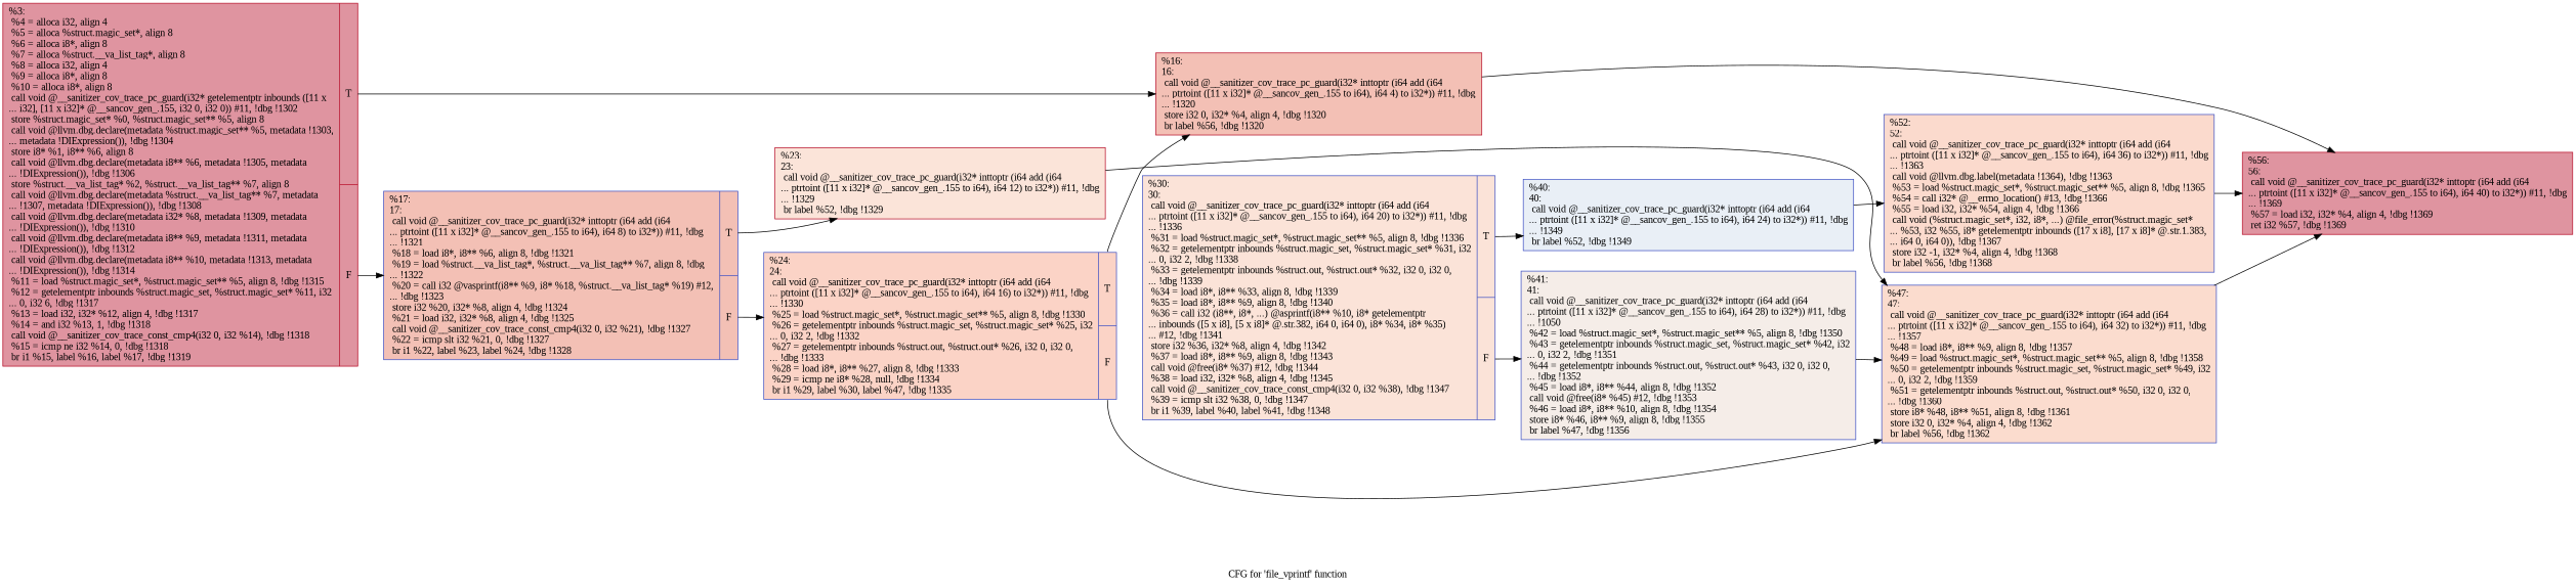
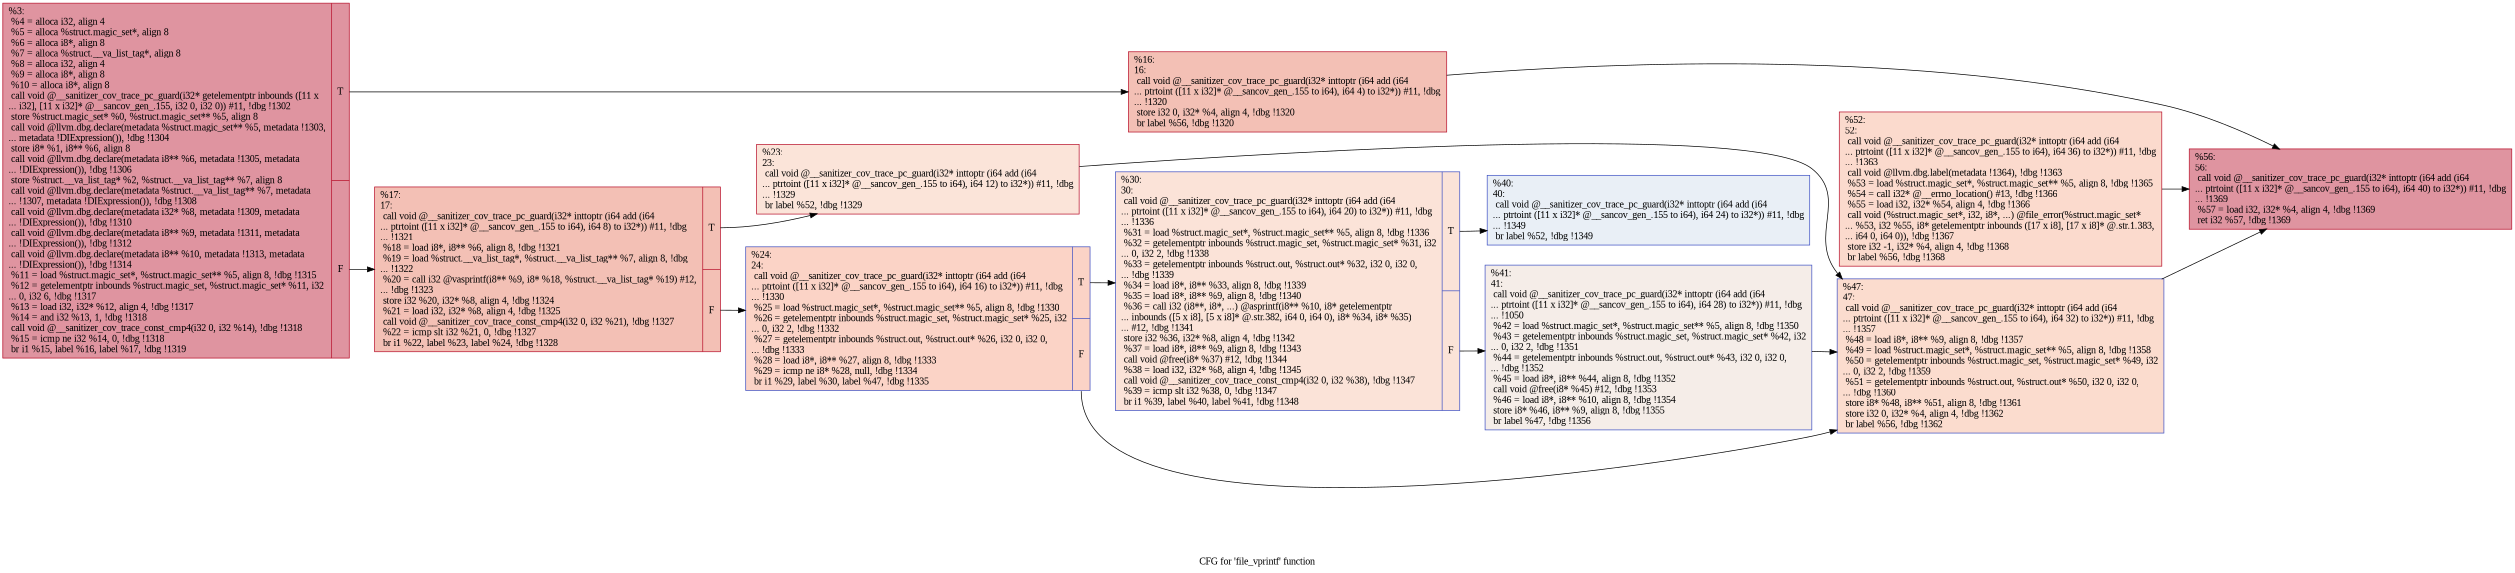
  digraph {
    fontname="Liberation Serif"
    label="CFG for 'file_vprintf' function"
    rankdir=LR
    node [color="#3d50c3ff" fillcolor="#b70d2870" fontname="Liberation Serif" shape=record style=filled]
    edge [fontname="Liberation Serif"]
    n1 [color="#b70d28ff" label="{%3:\l  %4 = alloca i32, align 4\l  %5 = alloca %struct.magic_set*, align 8\l  %6 = alloca i8*, align 8\l  %7 = alloca %struct.__va_list_tag*, align 8\l  %8 = alloca i32, align 4\l  %9 = alloca i8*, align 8\l  %10 = alloca i8*, align 8\l  call void @__sanitizer_cov_trace_pc_guard(i32* getelementptr inbounds ([11 x\l... i32], [11 x i32]* @__sancov_gen_.155, i32 0, i32 0)) #11, !dbg !1302\l  store %struct.magic_set* %0, %struct.magic_set** %5, align 8\l  call void @llvm.dbg.declare(metadata %struct.magic_set** %5, metadata !1303,\l... metadata !DIExpression()), !dbg !1304\l  store i8* %1, i8** %6, align 8\l  call void @llvm.dbg.declare(metadata i8** %6, metadata !1305, metadata\l... !DIExpression()), !dbg !1306\l  store %struct.__va_list_tag* %2, %struct.__va_list_tag** %7, align 8\l  call void @llvm.dbg.declare(metadata %struct.__va_list_tag** %7, metadata\l... !1307, metadata !DIExpression()), !dbg !1308\l  call void @llvm.dbg.declare(metadata i32* %8, metadata !1309, metadata\l... !DIExpression()), !dbg !1310\l  call void @llvm.dbg.declare(metadata i8** %9, metadata !1311, metadata\l... !DIExpression()), !dbg !1312\l  call void @llvm.dbg.declare(metadata i8** %10, metadata !1313, metadata\l... !DIExpression()), !dbg !1314\l  %11 = load %struct.magic_set*, %struct.magic_set** %5, align 8, !dbg !1315\l  %12 = getelementptr inbounds %struct.magic_set, %struct.magic_set* %11, i32\l... 0, i32 6, !dbg !1317\l  %13 = load i32, i32* %12, align 4, !dbg !1317\l  %14 = and i32 %13, 1, !dbg !1318\l  call void @__sanitizer_cov_trace_const_cmp4(i32 0, i32 %14), !dbg !1318\l  %15 = icmp ne i32 %14, 0, !dbg !1318\l  br i1 %15, label %16, label %17, !dbg !1319\l|{<s0>T|<s1>F}}"]
    n2 [color="#b70d28ff" fillcolor="#e5705870" label="{%16:\l16:                                               \l  call void @__sanitizer_cov_trace_pc_guard(i32* inttoptr (i64 add (i64\l... ptrtoint ([11 x i32]* @__sancov_gen_.155 to i64), i64 4) to i32*)) #11, !dbg\l... !1320\l  store i32 0, i32* %4, align 4, !dbg !1320\l  br label %56, !dbg !1320\l}"]
-   n3 [fillcolor="#e5705870" label="{%17:\l17:                                               \l  call void @__sanitizer_cov_trace_pc_guard(i32* inttoptr (i64 add (i64\l... ptrtoint ([11 x i32]* @__sancov_gen_.155 to i64), i64 8) to i32*)) #11, !dbg\l... !1321\l  %18 = load i8*, i8** %6, align 8, !dbg !1321\l  %19 = load %struct.__va_list_tag*, %struct.__va_list_tag** %7, align 8, !dbg\l... !1322\l  %20 = call i32 @vasprintf(i8** %9, i8* %18, %struct.__va_list_tag* %19) #12,\l... !dbg !1323\l  store i32 %20, i32* %8, align 4, !dbg !1324\l  %21 = load i32, i32* %8, align 4, !dbg !1325\l  call void @__sanitizer_cov_trace_const_cmp4(i32 0, i32 %21), !dbg !1327\l  %22 = icmp slt i32 %21, 0, !dbg !1327\l  br i1 %22, label %23, label %24, !dbg !1328\l|{<s0>T|<s1>F}}"]
+   n3 [color="#b70d28ff" fillcolor="#e5705870" label="{%17:\l17:                                               \l  call void @__sanitizer_cov_trace_pc_guard(i32* inttoptr (i64 add (i64\l... ptrtoint ([11 x i32]* @__sancov_gen_.155 to i64), i64 8) to i32*)) #11, !dbg\l... !1321\l  %18 = load i8*, i8** %6, align 8, !dbg !1321\l  %19 = load %struct.__va_list_tag*, %struct.__va_list_tag** %7, align 8, !dbg\l... !1322\l  %20 = call i32 @vasprintf(i8** %9, i8* %18, %struct.__va_list_tag* %19) #12,\l... !dbg !1323\l  store i32 %20, i32* %8, align 4, !dbg !1324\l  %21 = load i32, i32* %8, align 4, !dbg !1325\l  call void @__sanitizer_cov_trace_const_cmp4(i32 0, i32 %21), !dbg !1327\l  %22 = icmp slt i32 %21, 0, !dbg !1327\l  br i1 %22, label %23, label %24, !dbg !1328\l|{<s0>T|<s1>F}}"]
    n4 [color="#b70d28ff" label="{%56:\l56:                                               \l  call void @__sanitizer_cov_trace_pc_guard(i32* inttoptr (i64 add (i64\l... ptrtoint ([11 x i32]* @__sancov_gen_.155 to i64), i64 40) to i32*)) #11, !dbg\l... !1369\l  %57 = load i32, i32* %4, align 4, !dbg !1369\l  ret i32 %57, !dbg !1369\l}"]
    n5 [color="#b70d28ff" fillcolor="#f5c1a970" label="{%23:\l23:                                               \l  call void @__sanitizer_cov_trace_pc_guard(i32* inttoptr (i64 add (i64\l... ptrtoint ([11 x i32]* @__sancov_gen_.155 to i64), i64 12) to i32*)) #11, !dbg\l... !1329\l  br label %52, !dbg !1329\l}"]
    n6 [fillcolor="#f59c7d70" label="{%24:\l24:                                               \l  call void @__sanitizer_cov_trace_pc_guard(i32* inttoptr (i64 add (i64\l... ptrtoint ([11 x i32]* @__sancov_gen_.155 to i64), i64 16) to i32*)) #11, !dbg\l... !1330\l  %25 = load %struct.magic_set*, %struct.magic_set** %5, align 8, !dbg !1330\l  %26 = getelementptr inbounds %struct.magic_set, %struct.magic_set* %25, i32\l... 0, i32 2, !dbg !1332\l  %27 = getelementptr inbounds %struct.out, %struct.out* %26, i32 0, i32 0,\l... !dbg !1333\l  %28 = load i8*, i8** %27, align 8, !dbg !1333\l  %29 = icmp ne i8* %28, null, !dbg !1334\l  br i1 %29, label %30, label %47, !dbg !1335\l|{<s0>T|<s1>F}}"]
    n7 [fillcolor="#f7af9170" label="{%47:\l47:                                               \l  call void @__sanitizer_cov_trace_pc_guard(i32* inttoptr (i64 add (i64\l... ptrtoint ([11 x i32]* @__sancov_gen_.155 to i64), i64 32) to i32*)) #11, !dbg\l... !1357\l  %48 = load i8*, i8** %9, align 8, !dbg !1357\l  %49 = load %struct.magic_set*, %struct.magic_set** %5, align 8, !dbg !1358\l  %50 = getelementptr inbounds %struct.magic_set, %struct.magic_set* %49, i32\l... 0, i32 2, !dbg !1359\l  %51 = getelementptr inbounds %struct.out, %struct.out* %50, i32 0, i32 0,\l... !dbg !1360\l  store i8* %48, i8** %51, align 8, !dbg !1361\l  store i32 0, i32* %4, align 4, !dbg !1362\l  br label %56, !dbg !1362\l}"]
    n8 [fillcolor="#f6bfa670" label="{%30:\l30:                                               \l  call void @__sanitizer_cov_trace_pc_guard(i32* inttoptr (i64 add (i64\l... ptrtoint ([11 x i32]* @__sancov_gen_.155 to i64), i64 20) to i32*)) #11, !dbg\l... !1336\l  %31 = load %struct.magic_set*, %struct.magic_set** %5, align 8, !dbg !1336\l  %32 = getelementptr inbounds %struct.magic_set, %struct.magic_set* %31, i32\l... 0, i32 2, !dbg !1338\l  %33 = getelementptr inbounds %struct.out, %struct.out* %32, i32 0, i32 0,\l... !dbg !1339\l  %34 = load i8*, i8** %33, align 8, !dbg !1339\l  %35 = load i8*, i8** %9, align 8, !dbg !1340\l  %36 = call i32 (i8**, i8*, ...) @asprintf(i8** %10, i8* getelementptr\l... inbounds ([5 x i8], [5 x i8]* @.str.382, i64 0, i64 0), i8* %34, i8* %35)\l... #12, !dbg !1341\l  store i32 %36, i32* %8, align 4, !dbg !1342\l  %37 = load i8*, i8** %9, align 8, !dbg !1343\l  call void @free(i8* %37) #12, !dbg !1344\l  %38 = load i32, i32* %8, align 4, !dbg !1345\l  call void @__sanitizer_cov_trace_const_cmp4(i32 0, i32 %38), !dbg !1347\l  %39 = icmp slt i32 %38, 0, !dbg !1347\l  br i1 %39, label %40, label %41, !dbg !1348\l|{<s0>T|<s1>F}}"]
-   n9 [fillcolor="#f7ac8e70" label="{%52:\l52:                                               \l  call void @__sanitizer_cov_trace_pc_guard(i32* inttoptr (i64 add (i64\l... ptrtoint ([11 x i32]* @__sancov_gen_.155 to i64), i64 36) to i32*)) #11, !dbg\l... !1363\l  call void @llvm.dbg.label(metadata !1364), !dbg !1363\l  %53 = load %struct.magic_set*, %struct.magic_set** %5, align 8, !dbg !1365\l  %54 = call i32* @__errno_location() #13, !dbg !1366\l  %55 = load i32, i32* %54, align 4, !dbg !1366\l  call void (%struct.magic_set*, i32, i8*, ...) @file_error(%struct.magic_set*\l... %53, i32 %55, i8* getelementptr inbounds ([17 x i8], [17 x i8]* @.str.1.383,\l... i64 0, i64 0)), !dbg !1367\l  store i32 -1, i32* %4, align 4, !dbg !1368\l  br label %56, !dbg !1368\l}"]
+   n9 [color="#b70d28ff" fillcolor="#f7ac8e70" label="{%52:\l52:                                               \l  call void @__sanitizer_cov_trace_pc_guard(i32* inttoptr (i64 add (i64\l... ptrtoint ([11 x i32]* @__sancov_gen_.155 to i64), i64 36) to i32*)) #11, !dbg\l... !1363\l  call void @llvm.dbg.label(metadata !1364), !dbg !1363\l  %53 = load %struct.magic_set*, %struct.magic_set** %5, align 8, !dbg !1365\l  %54 = call i32* @__errno_location() #13, !dbg !1366\l  %55 = load i32, i32* %54, align 4, !dbg !1366\l  call void (%struct.magic_set*, i32, i8*, ...) @file_error(%struct.magic_set*\l... %53, i32 %55, i8* getelementptr inbounds ([17 x i8], [17 x i8]* @.str.1.383,\l... i64 0, i64 0)), !dbg !1367\l  store i32 -1, i32* %4, align 4, !dbg !1368\l  br label %56, !dbg !1368\l}"]
    n10 [fillcolor="#cedaeb70" label="{%40:\l40:                                               \l  call void @__sanitizer_cov_trace_pc_guard(i32* inttoptr (i64 add (i64\l... ptrtoint ([11 x i32]* @__sancov_gen_.155 to i64), i64 24) to i32*)) #11, !dbg\l... !1349\l  br label %52, !dbg !1349\l}"]
    n11 [fillcolor="#e8d6cc70" label="{%41:\l41:                                               \l  call void @__sanitizer_cov_trace_pc_guard(i32* inttoptr (i64 add (i64\l... ptrtoint ([11 x i32]* @__sancov_gen_.155 to i64), i64 28) to i32*)) #11, !dbg\l... !1050\l  %42 = load %struct.magic_set*, %struct.magic_set** %5, align 8, !dbg !1350\l  %43 = getelementptr inbounds %struct.magic_set, %struct.magic_set* %42, i32\l... 0, i32 2, !dbg !1351\l  %44 = getelementptr inbounds %struct.out, %struct.out* %43, i32 0, i32 0,\l... !dbg !1352\l  %45 = load i8*, i8** %44, align 8, !dbg !1352\l  call void @free(i8* %45) #12, !dbg !1353\l  %46 = load i8*, i8** %10, align 8, !dbg !1354\l  store i8* %46, i8** %9, align 8, !dbg !1355\l  br label %47, !dbg !1356\l}"]
    n1 -> n2 [tailport=s0]
    n1 -> n3 [tailport=s1]
    n2 -> n4
    n3 -> n5 [tailport=s0]
    n3 -> n6 [tailport=s1]
    n5 -> n7
    n6 -> n7 [tailport=s1]
-   n6 -> n2 [tailport=s0]
+   n6 -> n8 [tailport=s0]
    n7 -> n4
    n8 -> n10 [tailport=s0]
    n8 -> n11 [tailport=s1]
    n9 -> n4
-   n10 -> n9
    n11 -> n7
  }
